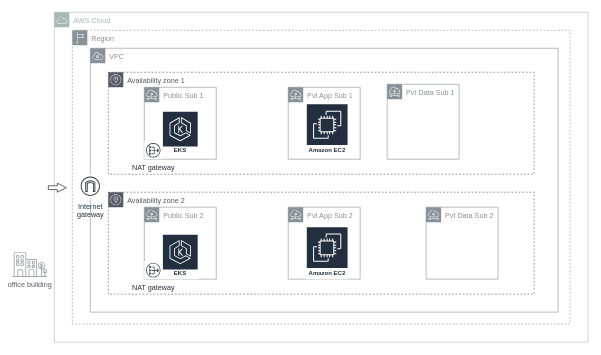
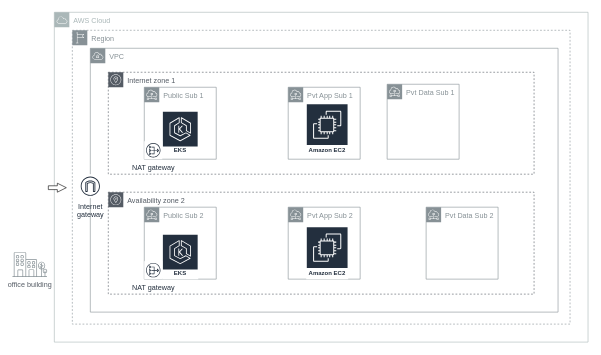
  <mxCell id="0" />
  <mxCell id="1" parent="0" />
  <mxCell id="2" value="AWS Cloud" style="sketch=0;outlineConnect=0;gradientColor=none;html=1;whiteSpace=wrap;fontSize=12;fontStyle=0;shape=mxgraph.aws4.group;grIcon=mxgraph.aws4.group_aws_cloud;strokeColor=#AAB7B8;fillColor=none;verticalAlign=top;align=left;spacingLeft=30;fontColor=#AAB7B8;dashed=0;" vertex="1" parent="1"><mxGeometry x="90" y="20" width="890" height="550" as="geometry" /></mxCell>
  <mxCell id="3" value="Region" style="sketch=0;outlineConnect=0;gradientColor=none;html=1;whiteSpace=wrap;fontSize=12;fontStyle=0;shape=mxgraph.aws4.group;grIcon=mxgraph.aws4.group_region;strokeColor=#879196;fillColor=none;verticalAlign=top;align=left;spacingLeft=30;fontColor=#879196;dashed=1;" vertex="1" parent="1"><mxGeometry x="120" y="50" width="830" height="490" as="geometry" /></mxCell>
  <mxCell id="4" value="VPC" style="sketch=0;outlineConnect=0;gradientColor=none;html=1;whiteSpace=wrap;fontSize=12;fontStyle=0;shape=mxgraph.aws4.group;grIcon=mxgraph.aws4.group_vpc;strokeColor=#879196;fillColor=none;verticalAlign=top;align=left;spacingLeft=30;fontColor=#879196;dashed=0;" vertex="1" parent="1"><mxGeometry x="150" y="80" width="780" height="440" as="geometry" /></mxCell>
- <mxCell id="5" value="Availability zone 1" style="sketch=0;outlineConnect=0;gradientColor=none;html=1;whiteSpace=wrap;fontSize=12;fontStyle=0;shape=mxgraph.aws4.group;grIcon=mxgraph.aws4.group_availability_zone;strokeColor=#545B64;fillColor=none;verticalAlign=top;align=left;spacingLeft=30;fontColor=#545B64;dashed=1;" vertex="1" parent="1"><mxGeometry x="180" y="120" width="710" height="170" as="geometry" /></mxCell>
+ <mxCell id="5" value="Internet zone 1" style="sketch=0;outlineConnect=0;gradientColor=none;html=1;whiteSpace=wrap;fontSize=12;fontStyle=0;shape=mxgraph.aws4.group;grIcon=mxgraph.aws4.group_availability_zone;strokeColor=#545B64;fillColor=none;verticalAlign=top;align=left;spacingLeft=30;fontColor=#545B64;dashed=1;" vertex="1" parent="1"><mxGeometry x="180" y="120" width="710" height="170" as="geometry" /></mxCell>
  <mxCell id="6" value="Availability zone 2" style="sketch=0;outlineConnect=0;gradientColor=none;html=1;whiteSpace=wrap;fontSize=12;fontStyle=0;shape=mxgraph.aws4.group;grIcon=mxgraph.aws4.group_availability_zone;strokeColor=#545B64;fillColor=none;verticalAlign=top;align=left;spacingLeft=30;fontColor=#545B64;dashed=1;" vertex="1" parent="1"><mxGeometry x="180" y="320" width="710" height="170" as="geometry" /></mxCell>
  <mxCell id="7" value="Public Sub 1" style="sketch=0;outlineConnect=0;gradientColor=none;html=1;whiteSpace=wrap;fontSize=12;fontStyle=0;shape=mxgraph.aws4.group;grIcon=mxgraph.aws4.group_subnet;strokeColor=#879196;fillColor=none;verticalAlign=top;align=left;spacingLeft=30;fontColor=#879196;dashed=0;" vertex="1" parent="1"><mxGeometry x="240" y="145" width="120" height="120" as="geometry" /></mxCell>
  <mxCell id="8" value="Pvt App Sub 1" style="sketch=0;outlineConnect=0;gradientColor=none;html=1;whiteSpace=wrap;fontSize=12;fontStyle=0;shape=mxgraph.aws4.group;grIcon=mxgraph.aws4.group_subnet;strokeColor=#879196;fillColor=none;verticalAlign=top;align=left;spacingLeft=30;fontColor=#879196;dashed=0;" vertex="1" parent="1"><mxGeometry x="480" y="145" width="120" height="120" as="geometry" /></mxCell>
  <mxCell id="9" value="Pvt Data Sub 1" style="sketch=0;outlineConnect=0;gradientColor=none;html=1;whiteSpace=wrap;fontSize=12;fontStyle=0;shape=mxgraph.aws4.group;grIcon=mxgraph.aws4.group_subnet;strokeColor=#879196;fillColor=none;verticalAlign=top;align=left;spacingLeft=30;fontColor=#879196;dashed=0;" vertex="1" parent="1"><mxGeometry x="645" y="140" width="120" height="125" as="geometry" /></mxCell>
  <mxCell id="10" value="Public Sub 2" style="sketch=0;outlineConnect=0;gradientColor=none;html=1;whiteSpace=wrap;fontSize=12;fontStyle=0;shape=mxgraph.aws4.group;grIcon=mxgraph.aws4.group_subnet;strokeColor=#879196;fillColor=none;verticalAlign=top;align=left;spacingLeft=30;fontColor=#879196;dashed=0;" vertex="1" parent="1"><mxGeometry x="240" y="345" width="120" height="120" as="geometry" /></mxCell>
  <mxCell id="11" value="Pvt App Sub 2" style="sketch=0;outlineConnect=0;gradientColor=none;html=1;whiteSpace=wrap;fontSize=12;fontStyle=0;shape=mxgraph.aws4.group;grIcon=mxgraph.aws4.group_subnet;strokeColor=#879196;fillColor=none;verticalAlign=top;align=left;spacingLeft=30;fontColor=#879196;dashed=0;" vertex="1" parent="1"><mxGeometry x="480" y="345" width="120" height="120" as="geometry" /></mxCell>
  <mxCell id="12" value="Pvt Data Sub 2" style="sketch=0;outlineConnect=0;gradientColor=none;html=1;whiteSpace=wrap;fontSize=12;fontStyle=0;shape=mxgraph.aws4.group;grIcon=mxgraph.aws4.group_subnet;strokeColor=#879196;fillColor=none;verticalAlign=top;align=left;spacingLeft=30;fontColor=#879196;dashed=0;" vertex="1" parent="1"><mxGeometry x="710" y="345" width="120" height="120" as="geometry" /></mxCell>
  <mxCell id="13" value="Amazon EKS" style="sketch=0;outlineConnect=0;fontColor=#232F3E;gradientColor=none;strokeColor=#ffffff;fillColor=#232F3E;dashed=0;verticalLabelPosition=middle;verticalAlign=bottom;align=center;html=1;whiteSpace=wrap;fontSize=10;fontStyle=1;spacing=3;shape=mxgraph.aws4.productIcon;prIcon=mxgraph.aws4.eks;" vertex="1" parent="1"><mxGeometry x="270" y="185" width="60" height="75" as="geometry" /></mxCell>
  <mxCell id="14" value="Amazon EKS" style="sketch=0;outlineConnect=0;fontColor=#232F3E;gradientColor=none;strokeColor=#ffffff;fillColor=#232F3E;dashed=0;verticalLabelPosition=middle;verticalAlign=bottom;align=center;html=1;whiteSpace=wrap;fontSize=10;fontStyle=1;spacing=3;shape=mxgraph.aws4.productIcon;prIcon=mxgraph.aws4.eks;" vertex="1" parent="1"><mxGeometry x="270" y="390" width="60" height="75" as="geometry" /></mxCell>
  <mxCell id="15" value="Amazon EC2" style="sketch=0;outlineConnect=0;fontColor=#232F3E;gradientColor=none;strokeColor=#ffffff;fillColor=#232F3E;dashed=0;verticalLabelPosition=middle;verticalAlign=bottom;align=center;html=1;whiteSpace=wrap;fontSize=10;fontStyle=1;spacing=3;shape=mxgraph.aws4.productIcon;prIcon=mxgraph.aws4.ec2;" vertex="1" parent="1"><mxGeometry x="510" y="172.5" width="70" height="87.5" as="geometry" /></mxCell>
  <mxCell id="16" value="Amazon EC2" style="sketch=0;outlineConnect=0;fontColor=#232F3E;gradientColor=none;strokeColor=#ffffff;fillColor=#232F3E;dashed=0;verticalLabelPosition=middle;verticalAlign=bottom;align=center;html=1;whiteSpace=wrap;fontSize=10;fontStyle=1;spacing=3;shape=mxgraph.aws4.productIcon;prIcon=mxgraph.aws4.ec2;" vertex="1" parent="1"><mxGeometry x="510" y="377.5" width="70" height="87.5" as="geometry" /></mxCell>
  <mxCell id="17" value="Internet&#10;gateway" style="sketch=0;outlineConnect=0;fontColor=#232F3E;gradientColor=none;strokeColor=#232F3E;fillColor=#ffffff;dashed=0;verticalLabelPosition=bottom;verticalAlign=top;align=center;html=1;fontSize=12;fontStyle=0;aspect=fixed;shape=mxgraph.aws4.resourceIcon;resIcon=mxgraph.aws4.internet_gateway;" vertex="1" parent="1"><mxGeometry x="130" y="290" width="40" height="40" as="geometry" /></mxCell>
  <mxCell id="18" value="NAT gateway" style="sketch=0;outlineConnect=0;fontColor=#232F3E;gradientColor=none;strokeColor=#232F3E;fillColor=#ffffff;dashed=0;verticalLabelPosition=bottom;verticalAlign=top;align=center;html=1;fontSize=12;fontStyle=0;aspect=fixed;shape=mxgraph.aws4.resourceIcon;resIcon=mxgraph.aws4.nat_gateway;" vertex="1" parent="1"><mxGeometry x="240" y="235" width="30" height="30" as="geometry" /></mxCell>
  <mxCell id="19" value="NAT gateway" style="sketch=0;outlineConnect=0;fontColor=#232F3E;gradientColor=none;strokeColor=#232F3E;fillColor=#ffffff;dashed=0;verticalLabelPosition=bottom;verticalAlign=top;align=center;html=1;fontSize=12;fontStyle=0;aspect=fixed;shape=mxgraph.aws4.resourceIcon;resIcon=mxgraph.aws4.nat_gateway;" vertex="1" parent="1"><mxGeometry x="240" y="435" width="30" height="30" as="geometry" /></mxCell>
  <mxCell id="20" value="office building" style="sketch=0;outlineConnect=0;gradientColor=none;fontColor=#545B64;strokeColor=none;fillColor=#879196;dashed=0;verticalLabelPosition=bottom;verticalAlign=top;align=center;html=1;fontSize=12;fontStyle=0;aspect=fixed;shape=mxgraph.aws4.illustration_office_building;pointerEvents=1" vertex="1" parent="1"><mxGeometry x="20" y="420" width="58.17" height="41.3" as="geometry" /></mxCell>
  <mxCell id="21" value="" style="shape=singleArrow;whiteSpace=wrap;html=1;arrowWidth=0.422;arrowSize=0.5;" vertex="1" parent="1"><mxGeometry x="80" y="305" width="30" height="15" as="geometry" /></mxCell>
